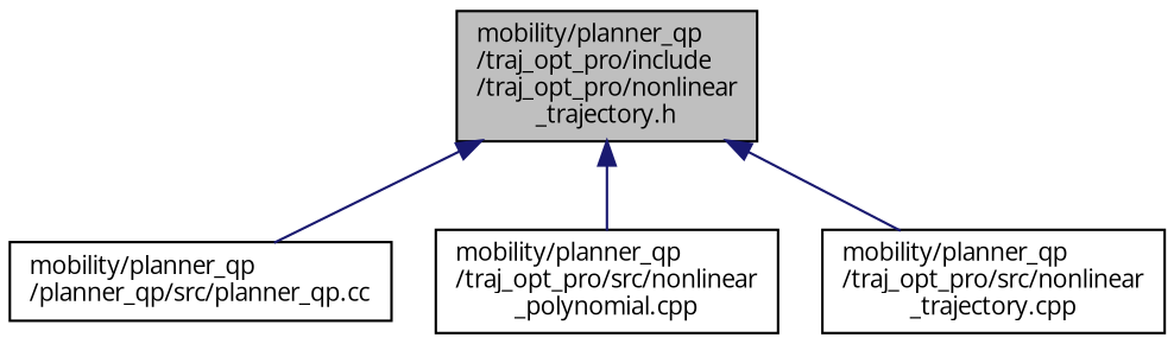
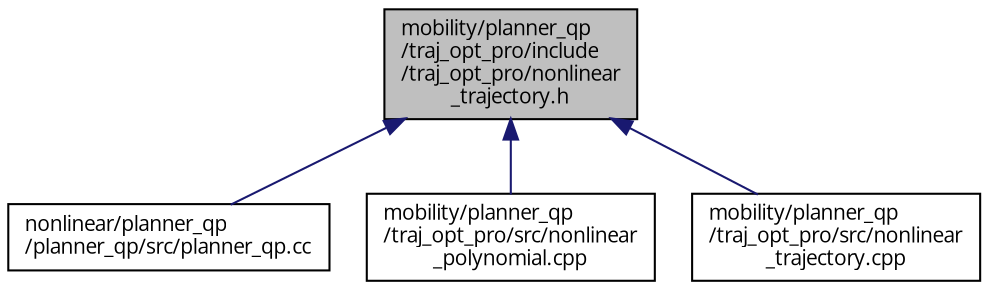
  digraph {
    fontname="Open Sans"
    node [color=black fillcolor=white fontname="Open Sans" fontsize=10 shape=record style=filled]
    edge [color=midnightblue dir=back fontname="Open Sans" fontsize=10 labelfontname=Helvetica labelfontsize=10 style=solid]
    n1 [fillcolor=grey75 fontcolor=black height=0.2 label="mobility/planner_qp\l/traj_opt_pro/include\l/traj_opt_pro/nonlinear\l_trajectory.h" width=0.4]
-   n2 [height=0.2 label="mobility/planner_qp\l/planner_qp/src/planner_qp.cc" width=0.4]
+   n2 [height=0.2 label="nonlinear/planner_qp\l/planner_qp/src/planner_qp.cc" width=0.4]
    n3 [height=0.2 label="mobility/planner_qp\l/traj_opt_pro/src/nonlinear\l_polynomial.cpp" width=0.4]
    n4 [height=0.2 label="mobility/planner_qp\l/traj_opt_pro/src/nonlinear\l_trajectory.cpp" width=0.4]
    n1 -> n2
    n1 -> n3
    n1 -> n4
  }
